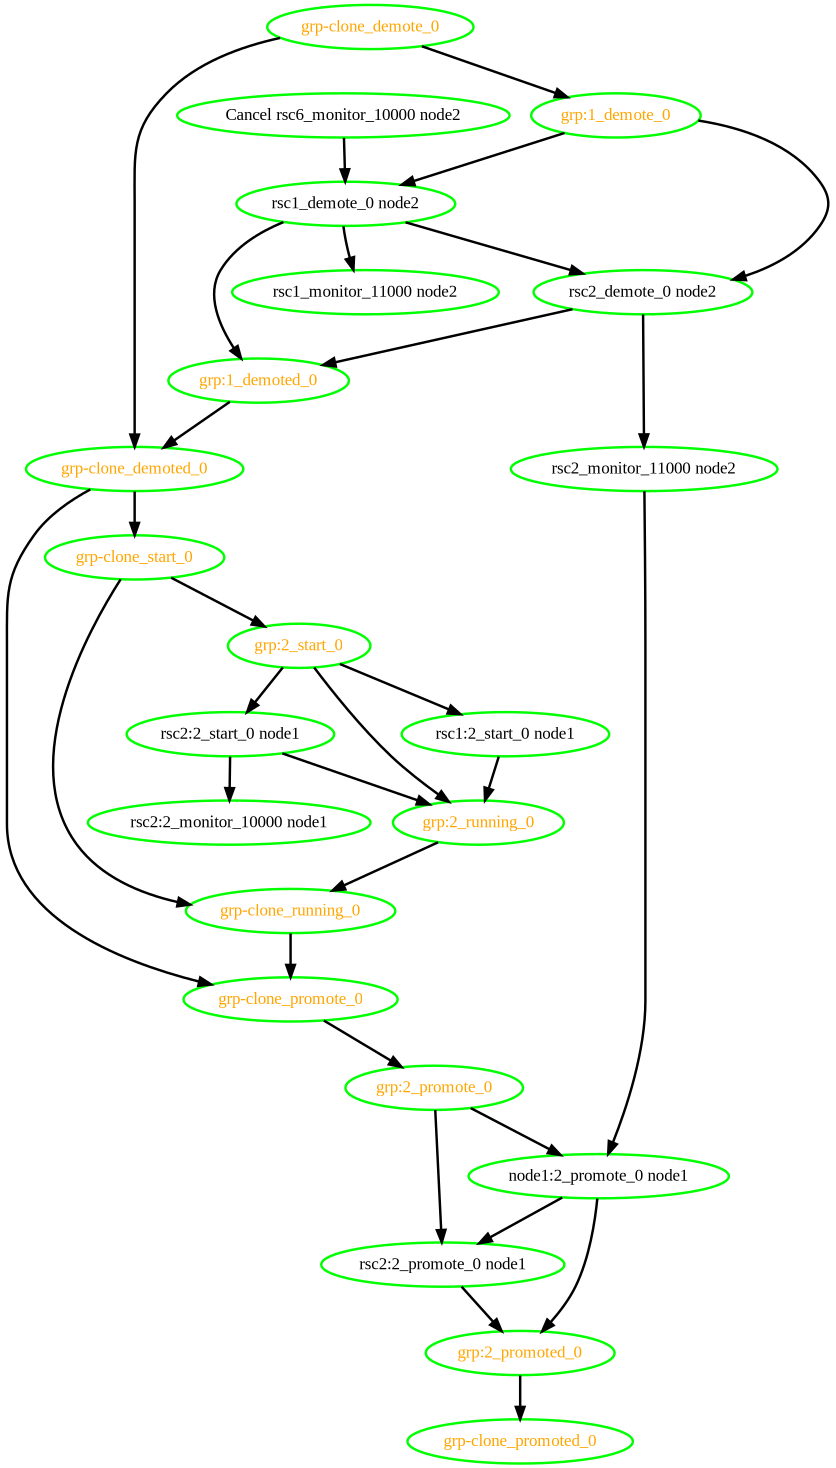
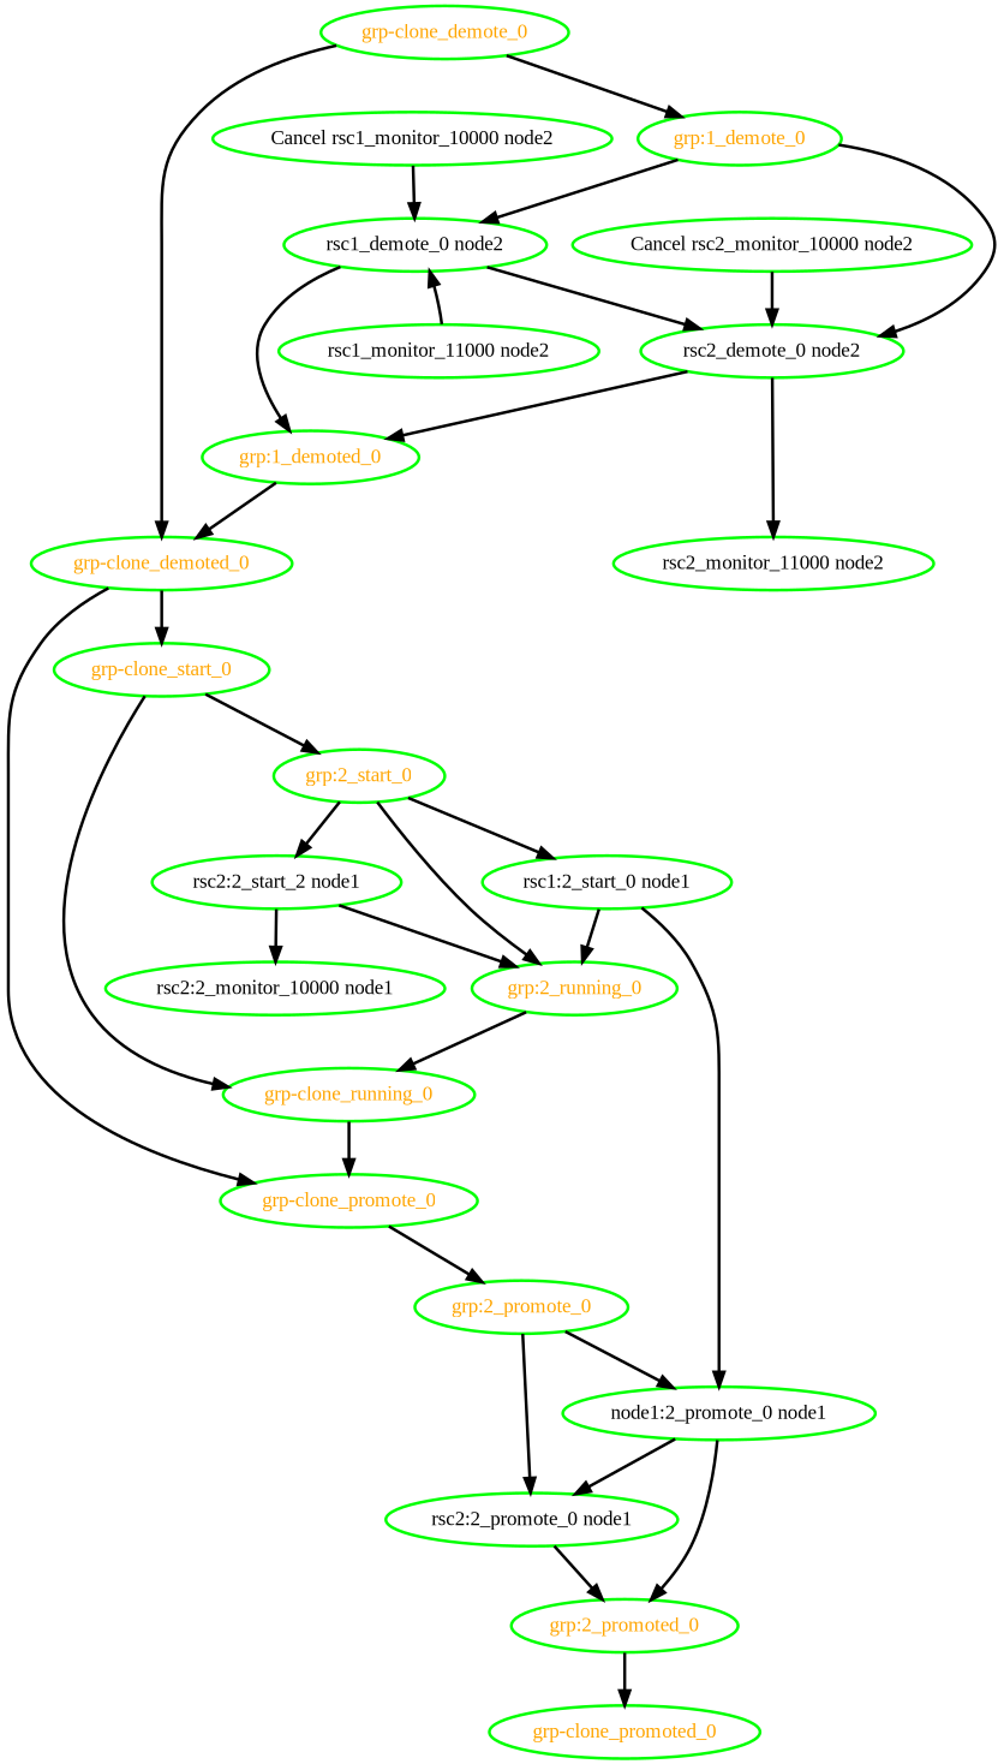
  digraph {
    fontname="Liberation Serif"
    node [color=green fontcolor=orange fontname="Liberation Serif" style=bold]
    edge [fontname="Liberation Serif" style=bold]
-   "Cancel rsc1_monitor_10000 node2" [fontcolor=black label="Cancel rsc6_monitor_10000 node2"]
+   "Cancel rsc1_monitor_10000 node2" [fontcolor=black]
    "rsc1_demote_0 node2" [fontcolor=black]
    "grp:1_demoted_0"
    "rsc1_monitor_11000 node2" [fontcolor=black]
    "rsc2_demote_0 node2" [fontcolor=black]
    "grp-clone_demoted_0"
+   "Cancel rsc2_monitor_10000 node2" [fontcolor=black]
    "rsc2_monitor_11000 node2" [fontcolor=black]
    "grp-clone_demote_0"
    "grp:1_demote_0"
    "grp-clone_promote_0"
    "grp-clone_start_0"
    "grp:2_promote_0"
    "grp-clone_running_0"
    "grp:2_start_0"
    n16 [fontcolor=black label="node1:2_promote_0 node1"]
    "rsc2:2_promote_0 node1" [fontcolor=black]
    "grp:2_running_0"
    "rsc1:2_start_0 node1" [fontcolor=black]
-   "rsc2:2_start_0 node1" [fontcolor=black]
+   "rsc2:2_start_0 node1" [fontcolor=black label="rsc2:2_start_2 node1"]
    "grp:2_promoted_0"
    "grp-clone_promoted_0"
    "rsc2:2_monitor_10000 node1" [fontcolor=black]
    "Cancel rsc1_monitor_10000 node2" -> "rsc1_demote_0 node2"
    "rsc1_demote_0 node2" -> "grp:1_demoted_0"
-   "rsc1_demote_0 node2" -> "rsc1_monitor_11000 node2"
+   "rsc1_monitor_11000 node2" -> "rsc1_demote_0 node2"
    "rsc1_demote_0 node2" -> "rsc2_demote_0 node2"
    "grp:1_demoted_0" -> "grp-clone_demoted_0"
    "rsc2_demote_0 node2" -> "grp:1_demoted_0"
    "rsc2_demote_0 node2" -> "rsc2_monitor_11000 node2"
    "grp-clone_demoted_0" -> "grp-clone_promote_0"
    "grp-clone_demoted_0" -> "grp-clone_start_0"
+   "Cancel rsc2_monitor_10000 node2" -> "rsc2_demote_0 node2"
    "grp-clone_demote_0" -> "grp-clone_demoted_0"
    "grp-clone_demote_0" -> "grp:1_demote_0"
    "grp:1_demote_0" -> "rsc1_demote_0 node2"
    "grp:1_demote_0" -> "rsc2_demote_0 node2"
    "grp-clone_promote_0" -> "grp:2_promote_0"
    "grp-clone_start_0" -> "grp-clone_running_0"
    "grp-clone_start_0" -> "grp:2_start_0"
    "grp:2_promote_0" -> n16
    "grp:2_promote_0" -> "rsc2:2_promote_0 node1"
    "grp-clone_running_0" -> "grp-clone_promote_0"
    "grp:2_start_0" -> "grp:2_running_0"
    "grp:2_start_0" -> "rsc1:2_start_0 node1"
    "grp:2_start_0" -> "rsc2:2_start_0 node1"
    n16 -> "rsc2:2_promote_0 node1"
    n16 -> "grp:2_promoted_0"
    "rsc2:2_promote_0 node1" -> "grp:2_promoted_0"
    "grp:2_running_0" -> "grp-clone_running_0"
-   "rsc2_monitor_11000 node2" -> n16
+   "rsc1:2_start_0 node1" -> n16
    "rsc1:2_start_0 node1" -> "grp:2_running_0"
    "rsc2:2_start_0 node1" -> "grp:2_running_0"
    "rsc2:2_start_0 node1" -> "rsc2:2_monitor_10000 node1"
    "grp:2_promoted_0" -> "grp-clone_promoted_0"
  }
